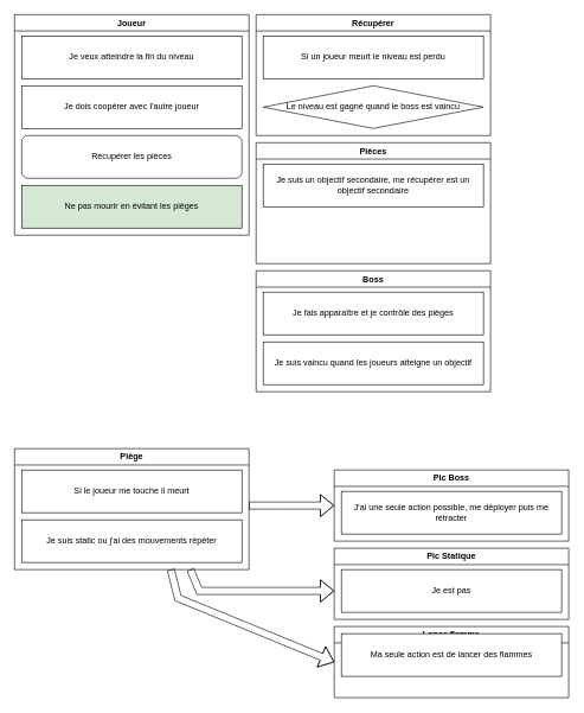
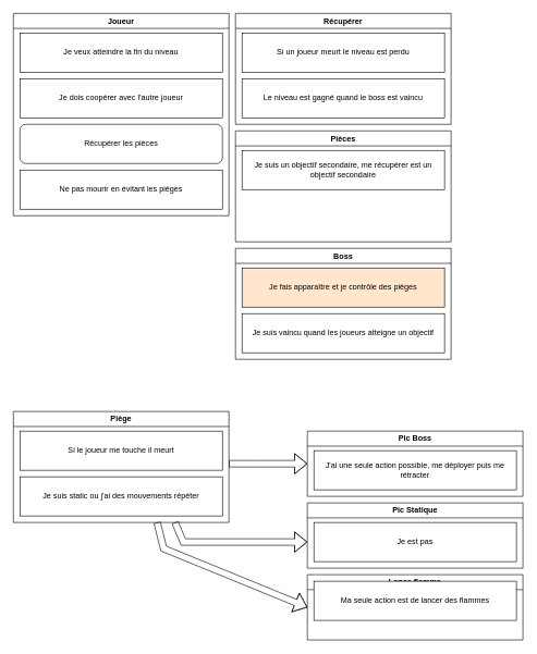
  <mxCell id="0" />
  <mxCell id="1" parent="0" />
  <mxCell id="2" value="Joueur" style="swimlane;whiteSpace=wrap;html=1;" vertex="1" parent="1"><mxGeometry x="20" y="20" width="330" height="310" as="geometry" /></mxCell>
  <mxCell id="3" value="Je veux atteindre la fin du niveau" style="rounded=0;whiteSpace=wrap;html=1;" vertex="1" parent="2"><mxGeometry x="10" y="30" width="310" height="60" as="geometry" /></mxCell>
  <mxCell id="4" value="Je dois coopérer avec l'autre joueur" style="rounded=0;whiteSpace=wrap;html=1;" vertex="1" parent="2"><mxGeometry x="10" y="100" width="310" height="60" as="geometry" /></mxCell>
  <mxCell id="5" value="Récupérer les pièces" style="whiteSpace=wrap;html=1;rounded=1;" vertex="1" parent="2"><mxGeometry x="10" y="170" width="310" height="60" as="geometry" /></mxCell>
- <mxCell id="6" value="Ne pas mourir en évitant les pièges" style="rounded=0;whiteSpace=wrap;html=1;fillColor=#d5e8d4;" vertex="1" parent="2"><mxGeometry x="10" y="240" width="310" height="60" as="geometry" /></mxCell>
+ <mxCell id="6" value="Ne pas mourir en évitant les pièges" style="rounded=0;whiteSpace=wrap;html=1;" vertex="1" parent="2"><mxGeometry x="10" y="240" width="310" height="60" as="geometry" /></mxCell>
  <mxCell id="7" value="Récupérer" style="swimlane;whiteSpace=wrap;html=1;" vertex="1" parent="1"><mxGeometry x="360" y="20" width="330" height="170" as="geometry" /></mxCell>
  <mxCell id="8" value="Si un joueur meurt le niveau est perdu" style="rounded=0;whiteSpace=wrap;html=1;" vertex="1" parent="7"><mxGeometry x="10" y="30" width="310" height="60" as="geometry" /></mxCell>
- <mxCell id="9" value="Le niveau est gagné quand le boss est vaincu" style="rhombus;whiteSpace=wrap;html=1;" vertex="1" parent="7"><mxGeometry x="10" y="100" width="310" height="60" as="geometry" /></mxCell>
+ <mxCell id="9" value="Le niveau est gagné quand le boss est vaincu" style="rounded=0;whiteSpace=wrap;html=1;" vertex="1" parent="7"><mxGeometry x="10" y="100" width="310" height="60" as="geometry" /></mxCell>
  <mxCell id="10" value="Piège" style="swimlane;whiteSpace=wrap;html=1;" vertex="1" parent="1"><mxGeometry x="20" y="630" width="330" height="170" as="geometry" /></mxCell>
  <mxCell id="11" value="Si le joueur me touche il meurt" style="rounded=0;whiteSpace=wrap;html=1;" vertex="1" parent="10"><mxGeometry x="10" y="30" width="310" height="60" as="geometry" /></mxCell>
  <mxCell id="12" value="Je suis static ou j'ai des mouvements répéter" style="rounded=0;whiteSpace=wrap;html=1;" vertex="1" parent="10"><mxGeometry x="10" y="100" width="310" height="60" as="geometry" /></mxCell>
  <mxCell id="13" value="Boss" style="swimlane;whiteSpace=wrap;html=1;" vertex="1" parent="1"><mxGeometry x="360" y="380" width="330" height="170" as="geometry" /></mxCell>
- <mxCell id="14" value="Je fais apparaître et je contrôle des pièges" style="rounded=0;whiteSpace=wrap;html=1;" vertex="1" parent="13"><mxGeometry x="10" y="30" width="310" height="60" as="geometry" /></mxCell>
+ <mxCell id="14" value="Je fais apparaître et je contrôle des pièges" style="rounded=0;whiteSpace=wrap;html=1;fillColor=#ffe6cc;" vertex="1" parent="13"><mxGeometry x="10" y="30" width="310" height="60" as="geometry" /></mxCell>
  <mxCell id="15" value="Je suis vaincu quand les joueurs atteigne un objectif" style="rounded=0;whiteSpace=wrap;html=1;" vertex="1" parent="13"><mxGeometry x="10" y="100" width="310" height="60" as="geometry" /></mxCell>
  <mxCell id="16" value="Pièces" style="swimlane;whiteSpace=wrap;html=1;" vertex="1" parent="1"><mxGeometry x="360" y="200" width="330" height="170" as="geometry" /></mxCell>
  <mxCell id="17" value="Je suis un objectif secondaire, me récupérer est un objectif secondaire" style="rounded=0;whiteSpace=wrap;html=1;" vertex="1" parent="16"><mxGeometry x="10" y="30" width="310" height="60" as="geometry" /></mxCell>
  <mxCell id="18" value="" style="shape=flexArrow;endArrow=classic;html=1;rounded=0;" edge="1" parent="1"><mxGeometry width="50" height="50" relative="1" as="geometry"><mxPoint x="350" y="710" as="sourcePoint" /><mxPoint x="470" y="710" as="targetPoint" /><Array as="points"><mxPoint x="390" y="710" /></Array></mxGeometry></mxCell>
  <mxCell id="19" value="Pic Boss" style="swimlane;whiteSpace=wrap;html=1;" vertex="1" parent="1"><mxGeometry x="470" y="660" width="330" height="100" as="geometry" /></mxCell>
  <mxCell id="20" value="J'ai une seule action possible, me déployer puis me rétracter" style="rounded=0;whiteSpace=wrap;html=1;" vertex="1" parent="19"><mxGeometry x="10" y="30" width="310" height="60" as="geometry" /></mxCell>
  <mxCell id="21" value="" style="shape=flexArrow;endArrow=classic;html=1;rounded=0;exitX=0.75;exitY=1;exitDx=0;exitDy=0;" edge="1" parent="1" source="10"><mxGeometry width="50" height="50" relative="1" as="geometry"><mxPoint x="160" y="800" as="sourcePoint" /><mxPoint x="470" y="830" as="targetPoint" /><Array as="points"><mxPoint x="280" y="830" /></Array></mxGeometry></mxCell>
  <mxCell id="22" value="Pic Statique" style="swimlane;whiteSpace=wrap;html=1;" vertex="1" parent="1"><mxGeometry x="470" y="770" width="330" height="100" as="geometry" /></mxCell>
  <mxCell id="23" value="Je est pas" style="rounded=0;whiteSpace=wrap;html=1;" vertex="1" parent="22"><mxGeometry x="10" y="30" width="310" height="60" as="geometry" /></mxCell>
  <mxCell id="24" value="Lance flamme" style="swimlane;whiteSpace=wrap;html=1;" vertex="1" parent="1"><mxGeometry x="470" y="880" width="330" height="100" as="geometry" /></mxCell>
  <mxCell id="25" value="Ma seule action est de lancer des flammes" style="rounded=0;whiteSpace=wrap;html=1;" vertex="1" parent="24"><mxGeometry x="10" y="10" width="310" height="60" as="geometry" /></mxCell>
  <mxCell id="26" value="" style="shape=flexArrow;endArrow=classic;html=1;rounded=0;entryX=0;entryY=0.5;entryDx=0;entryDy=0;" edge="1" parent="1" target="24"><mxGeometry width="50" height="50" relative="1" as="geometry"><mxPoint x="240" y="800" as="sourcePoint" /><mxPoint x="480" y="840" as="targetPoint" /><Array as="points"><mxPoint x="250" y="840" /></Array></mxGeometry></mxCell>
